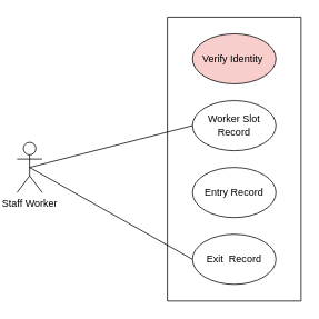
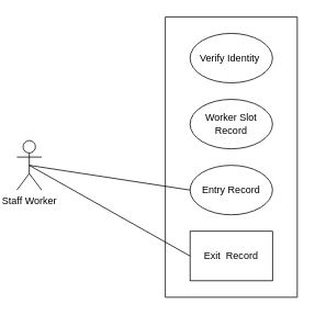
  <mxCell id="0" />
  <mxCell id="1" parent="0" />
  <mxCell id="2" value="" style="verticalLabelPosition=bottom;verticalAlign=top;html=1;shape=mxgraph.basic.rect;fillColor2=none;strokeWidth=1;size=20;indent=5;" vertex="1" parent="1"><mxGeometry x="200" y="20" width="160" height="340" as="geometry" /></mxCell>
- <mxCell id="3" value="Verify Identity&amp;nbsp;" style="ellipse;whiteSpace=wrap;html=1;fillColor=#f8cecc;" vertex="1" parent="1"><mxGeometry x="230" y="40" width="100" height="60" as="geometry" /></mxCell>
+ <mxCell id="3" value="Verify Identity&amp;nbsp;" style="ellipse;whiteSpace=wrap;html=1;" vertex="1" parent="1"><mxGeometry x="230" y="40" width="100" height="60" as="geometry" /></mxCell>
  <mxCell id="4" value="Worker Slot Record" style="ellipse;whiteSpace=wrap;html=1;" vertex="1" parent="1"><mxGeometry x="230" y="120" width="100" height="60" as="geometry" /></mxCell>
  <mxCell id="5" value="Entry Record" style="ellipse;whiteSpace=wrap;html=1;" vertex="1" parent="1"><mxGeometry x="230" y="200" width="100" height="60" as="geometry" /></mxCell>
- <mxCell id="6" value="Exit&amp;nbsp; Record" style="ellipse;whiteSpace=wrap;html=1;" vertex="1" parent="1"><mxGeometry x="230" y="280" width="100" height="60" as="geometry" /></mxCell>
+ <mxCell id="6" value="Exit&amp;nbsp; Record" style="whiteSpace=wrap;html=1;rounded=0;" vertex="1" parent="1"><mxGeometry x="230" y="280" width="100" height="60" as="geometry" /></mxCell>
  <mxCell id="7" value="Staff Worker" style="shape=umlActor;verticalLabelPosition=bottom;verticalAlign=top;html=1;outlineConnect=0;" vertex="1" parent="1"><mxGeometry x="20" y="170" width="30" height="60" as="geometry" /></mxCell>
- <mxCell id="8" value="" style="endArrow=none;html=1;rounded=0;entryX=0;entryY=0.5;entryDx=0;entryDy=0;exitX=0.5;exitY=0.5;exitDx=0;exitDy=0;exitPerimeter=0;" edge="1" parent="1" source="7" target="4"><mxGeometry width="50" height="50" relative="1" as="geometry"><mxPoint x="280" y="240" as="sourcePoint" /><mxPoint x="330" y="190" as="targetPoint" /></mxGeometry></mxCell>
+ <mxCell id="9" value="" style="endArrow=none;html=1;rounded=0;entryX=0;entryY=0.5;entryDx=0;entryDy=0;exitX=0.5;exitY=0.5;exitDx=0;exitDy=0;exitPerimeter=0;" edge="1" parent="1" source="7" target="5"><mxGeometry width="50" height="50" relative="1" as="geometry"><mxPoint x="280" y="240" as="sourcePoint" /><mxPoint x="330" y="190" as="targetPoint" /></mxGeometry></mxCell>
  <mxCell id="10" value="" style="endArrow=none;html=1;rounded=0;entryX=0.5;entryY=0.5;entryDx=0;entryDy=0;entryPerimeter=0;exitX=0;exitY=0.5;exitDx=0;exitDy=0;" edge="1" parent="1" source="6" target="7"><mxGeometry width="50" height="50" relative="1" as="geometry"><mxPoint x="280" y="240" as="sourcePoint" /><mxPoint x="330" y="190" as="targetPoint" /></mxGeometry></mxCell>
